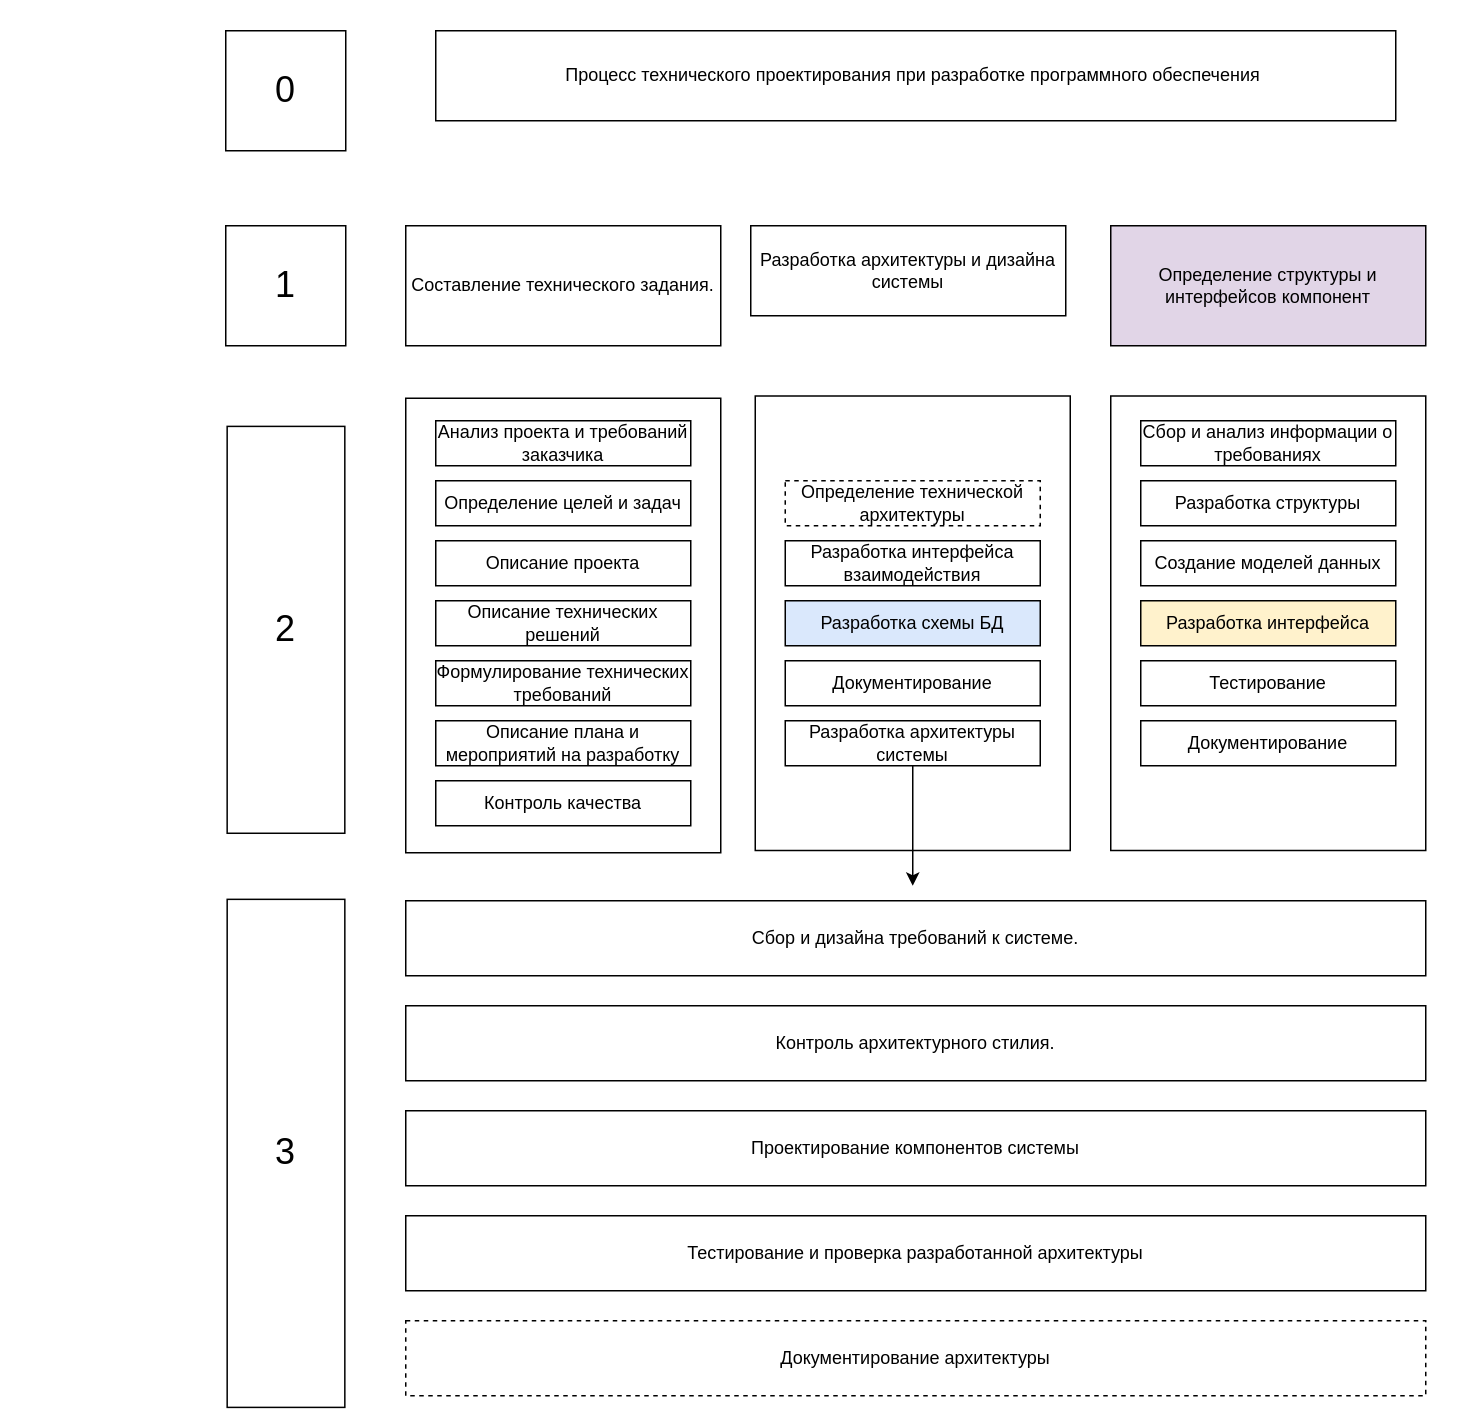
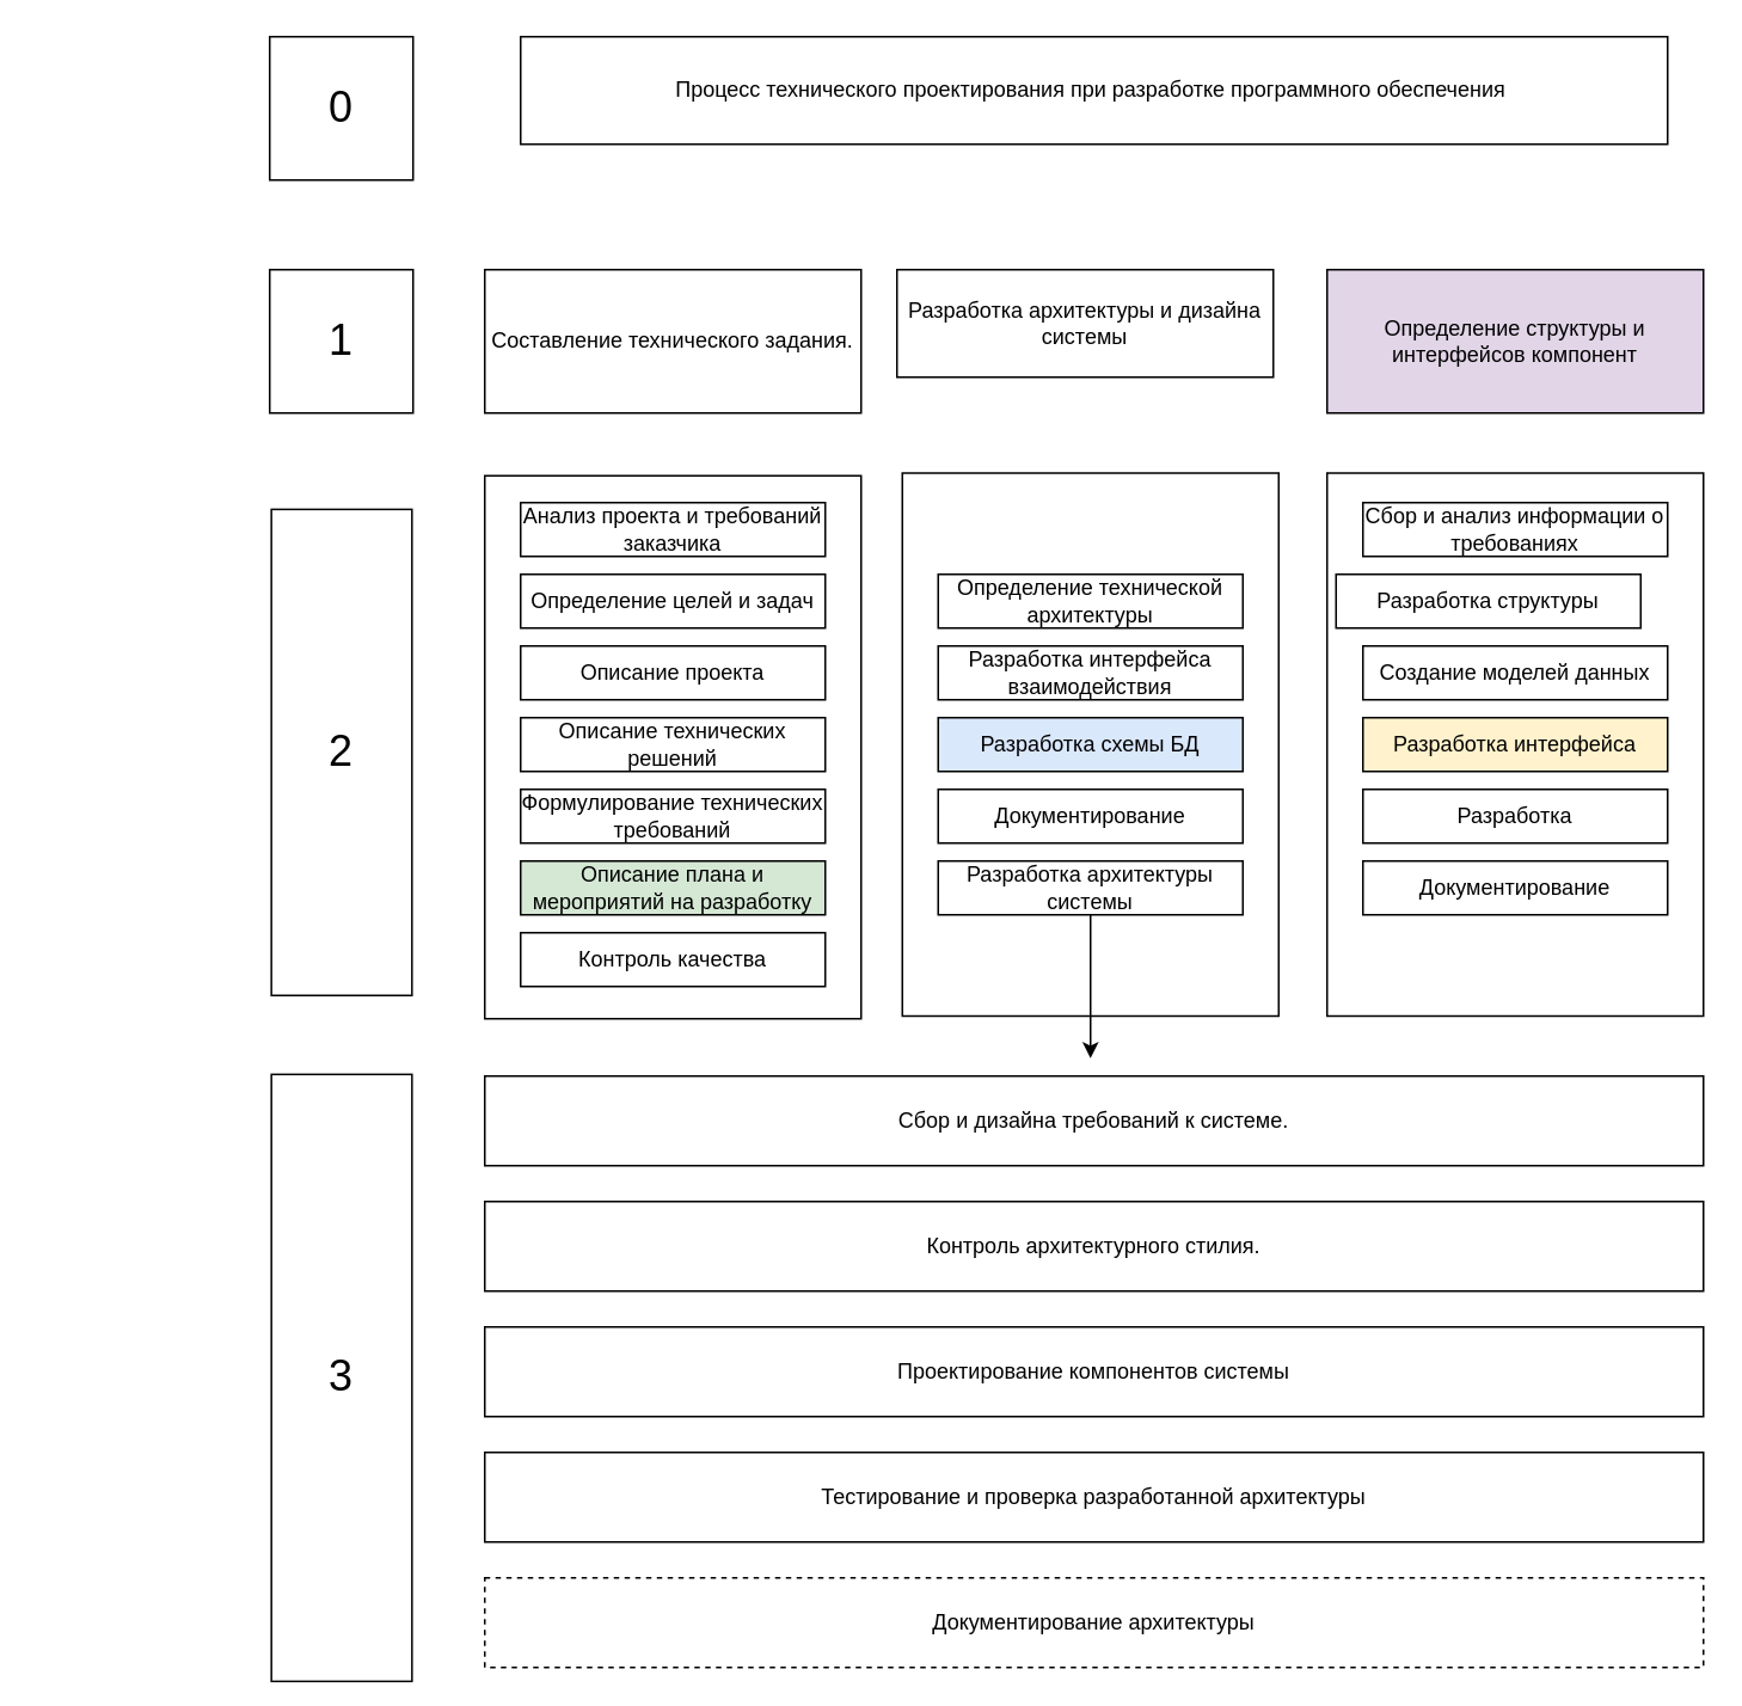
  <mxCell id="0" />
  <mxCell id="1" parent="0" />
  <mxCell id="2" value="" style="rounded=0;whiteSpace=wrap;html=1;" vertex="1" parent="1"><mxGeometry x="740" y="263.5" width="210" height="303" as="geometry" /></mxCell>
  <mxCell id="3" value="" style="rounded=0;whiteSpace=wrap;html=1;" vertex="1" parent="1"><mxGeometry x="503" y="263.5" width="210" height="303" as="geometry" /></mxCell>
  <mxCell id="4" value="" style="rounded=0;whiteSpace=wrap;html=1;" vertex="1" parent="1"><mxGeometry x="270" y="265" width="210" height="303" as="geometry" /></mxCell>
  <mxCell id="5" value="&lt;font style=&quot;font-size: 24px;&quot;&gt;0&lt;/font&gt;" style="whiteSpace=wrap;html=1;aspect=fixed;" vertex="1" parent="1"><mxGeometry x="150" y="20" width="80" height="80" as="geometry" /></mxCell>
  <mxCell id="6" value="&lt;font style=&quot;font-size: 24px;&quot;&gt;1&lt;/font&gt;" style="whiteSpace=wrap;html=1;aspect=fixed;" vertex="1" parent="1"><mxGeometry x="150" y="150" width="80" height="80" as="geometry" /></mxCell>
  <mxCell id="7" value="Составление технического задания.&lt;span id=&quot;docs-internal-guid-1ce19b6f-7fff-adcd-dc5f-92247fde6c45&quot;&gt;&lt;/span&gt;&lt;span id=&quot;docs-internal-guid-1ce19b6f-7fff-adcd-dc5f-92247fde6c45&quot;&gt;&lt;/span&gt;&lt;span id=&quot;docs-internal-guid-1ce19b6f-7fff-adcd-dc5f-92247fde6c45&quot;&gt;&lt;/span&gt;&lt;span id=&quot;docs-internal-guid-1ce19b6f-7fff-adcd-dc5f-92247fde6c45&quot;&gt;&lt;/span&gt;&lt;span id=&quot;docs-internal-guid-1ce19b6f-7fff-adcd-dc5f-92247fde6c45&quot;&gt;&lt;/span&gt;" style="rounded=0;whiteSpace=wrap;html=1;" vertex="1" parent="1"><mxGeometry x="270" y="150" width="210" height="80" as="geometry" /></mxCell>
  <mxCell id="8" value="Разработка архитектуры и дизайна системы&lt;span id=&quot;docs-internal-guid-1ce19b6f-7fff-adcd-dc5f-92247fde6c45&quot;&gt;&lt;/span&gt;&lt;span id=&quot;docs-internal-guid-1ce19b6f-7fff-adcd-dc5f-92247fde6c45&quot;&gt;&lt;/span&gt;&lt;span id=&quot;docs-internal-guid-1ce19b6f-7fff-adcd-dc5f-92247fde6c45&quot;&gt;&lt;/span&gt;&lt;span id=&quot;docs-internal-guid-1ce19b6f-7fff-adcd-dc5f-92247fde6c45&quot;&gt;&lt;/span&gt;&lt;span id=&quot;docs-internal-guid-1ce19b6f-7fff-adcd-dc5f-92247fde6c45&quot;&gt;&lt;/span&gt;" style="rounded=0;whiteSpace=wrap;html=1;" vertex="1" parent="1"><mxGeometry x="500" y="150" width="210" height="60" as="geometry" /></mxCell>
  <mxCell id="9" value="Определение структуры и интерфейсов компонент&lt;span id=&quot;docs-internal-guid-1ce19b6f-7fff-adcd-dc5f-92247fde6c45&quot;&gt;&lt;/span&gt;&lt;span id=&quot;docs-internal-guid-1ce19b6f-7fff-adcd-dc5f-92247fde6c45&quot;&gt;&lt;/span&gt;&lt;span id=&quot;docs-internal-guid-1ce19b6f-7fff-adcd-dc5f-92247fde6c45&quot;&gt;&lt;/span&gt;&lt;span id=&quot;docs-internal-guid-1ce19b6f-7fff-adcd-dc5f-92247fde6c45&quot;&gt;&lt;/span&gt;&lt;span id=&quot;docs-internal-guid-1ce19b6f-7fff-adcd-dc5f-92247fde6c45&quot;&gt;&lt;/span&gt;" style="rounded=0;whiteSpace=wrap;html=1;fillColor=#e1d5e7;" vertex="1" parent="1"><mxGeometry x="740" y="150" width="210" height="80" as="geometry" /></mxCell>
  <mxCell id="10" value="Процесс технического проектирования при разработке программного обеспечения&amp;nbsp;" style="rounded=0;whiteSpace=wrap;html=1;" vertex="1" parent="1"><mxGeometry x="290" y="20" width="640" height="60" as="geometry" /></mxCell>
  <mxCell id="11" value="Анализ проекта и требований заказчика" style="rounded=0;whiteSpace=wrap;html=1;" vertex="1" parent="1"><mxGeometry x="290" y="280" width="170" height="30" as="geometry" /></mxCell>
  <mxCell id="12" value="Определение целей и задач" style="rounded=0;whiteSpace=wrap;html=1;" vertex="1" parent="1"><mxGeometry x="290" y="320" width="170" height="30" as="geometry" /></mxCell>
  <mxCell id="13" value="Описание проекта" style="rounded=0;whiteSpace=wrap;html=1;" vertex="1" parent="1"><mxGeometry x="290" y="360" width="170" height="30" as="geometry" /></mxCell>
  <mxCell id="14" value="Описание технических решений" style="rounded=0;whiteSpace=wrap;html=1;" vertex="1" parent="1"><mxGeometry x="290" y="400" width="170" height="30" as="geometry" /></mxCell>
  <mxCell id="15" value="Формулирование технических требований" style="rounded=0;whiteSpace=wrap;html=1;" vertex="1" parent="1"><mxGeometry x="290" y="440" width="170" height="30" as="geometry" /></mxCell>
- <mxCell id="16" value="Описание плана и мероприятий на разработку" style="rounded=0;whiteSpace=wrap;html=1;" vertex="1" parent="1"><mxGeometry x="290" y="480" width="170" height="30" as="geometry" /></mxCell>
+ <mxCell id="16" value="Описание плана и мероприятий на разработку" style="rounded=0;whiteSpace=wrap;html=1;fillColor=#d5e8d4;" vertex="1" parent="1"><mxGeometry x="290" y="480" width="170" height="30" as="geometry" /></mxCell>
  <mxCell id="17" value="Контроль качества" style="rounded=0;whiteSpace=wrap;html=1;" vertex="1" parent="1"><mxGeometry x="290" y="520" width="170" height="30" as="geometry" /></mxCell>
  <mxCell id="18" value="&lt;font style=&quot;font-size: 24px;&quot;&gt;2&lt;/font&gt;" style="rounded=0;whiteSpace=wrap;html=1;rotation=90;horizontal=0;" vertex="1" parent="1"><mxGeometry x="54.54" y="380.16" width="271.25" height="78.44" as="geometry" /></mxCell>
  <mxCell id="19" value="Сбор и анализ информации о требованиях" style="rounded=0;whiteSpace=wrap;html=1;" vertex="1" parent="1"><mxGeometry x="760" y="280" width="170" height="30" as="geometry" /></mxCell>
- <mxCell id="20" value="Разработка структуры" style="rounded=0;whiteSpace=wrap;html=1;" vertex="1" parent="1"><mxGeometry x="760" y="320" width="170" height="30" as="geometry" /></mxCell>
+ <mxCell id="20" value="Разработка структуры" style="rounded=0;whiteSpace=wrap;html=1;" vertex="1" parent="1"><mxGeometry x="745" y="320" width="170" height="30" as="geometry" /></mxCell>
  <mxCell id="21" value="Создание моделей данных" style="rounded=0;whiteSpace=wrap;html=1;" vertex="1" parent="1"><mxGeometry x="760" y="360" width="170" height="30" as="geometry" /></mxCell>
  <mxCell id="22" value="Разработка интерфейса" style="rounded=0;whiteSpace=wrap;html=1;fillColor=#fff2cc;" vertex="1" parent="1"><mxGeometry x="760" y="400" width="170" height="30" as="geometry" /></mxCell>
- <mxCell id="23" value="Тестирование" style="rounded=0;whiteSpace=wrap;html=1;" vertex="1" parent="1"><mxGeometry x="760" y="440" width="170" height="30" as="geometry" /></mxCell>
+ <mxCell id="23" value="Разработка" style="rounded=0;whiteSpace=wrap;html=1;" vertex="1" parent="1"><mxGeometry x="760" y="440" width="170" height="30" as="geometry" /></mxCell>
  <mxCell id="24" value="Документирование" style="rounded=0;whiteSpace=wrap;html=1;" vertex="1" parent="1"><mxGeometry x="760" y="480" width="170" height="30" as="geometry" /></mxCell>
- <mxCell id="25" value="Определение технической архитектуры" style="rounded=0;whiteSpace=wrap;html=1;dashed=1;" vertex="1" parent="1"><mxGeometry x="523" y="320" width="170" height="30" as="geometry" /></mxCell>
+ <mxCell id="25" value="Определение технической архитектуры" style="rounded=0;whiteSpace=wrap;html=1;" vertex="1" parent="1"><mxGeometry x="523" y="320" width="170" height="30" as="geometry" /></mxCell>
  <mxCell id="26" value="Разработка интерфейса взаимодействия" style="rounded=0;whiteSpace=wrap;html=1;" vertex="1" parent="1"><mxGeometry x="523" y="360" width="170" height="30" as="geometry" /></mxCell>
  <mxCell id="27" value="Разработка схемы БД" style="rounded=0;whiteSpace=wrap;html=1;fillColor=#dae8fc;" vertex="1" parent="1"><mxGeometry x="523" y="400" width="170" height="30" as="geometry" /></mxCell>
  <mxCell id="28" value="Документирование" style="rounded=0;whiteSpace=wrap;html=1;" vertex="1" parent="1"><mxGeometry x="523" y="440" width="170" height="30" as="geometry" /></mxCell>
  <mxCell id="29" style="edgeStyle=orthogonalEdgeStyle;rounded=0;orthogonalLoop=1;jettySize=auto;html=1;" edge="1" parent="1" source="30"><mxGeometry relative="1" as="geometry"><mxPoint x="608" y="590" as="targetPoint" /></mxGeometry></mxCell>
  <mxCell id="30" value="Разработка архитектуры системы" style="rounded=0;whiteSpace=wrap;html=1;" vertex="1" parent="1"><mxGeometry x="523" y="480" width="170" height="30" as="geometry" /></mxCell>
  <mxCell id="31" value="Сбор и дизайна требований к системе." style="rounded=0;whiteSpace=wrap;html=1;" vertex="1" parent="1"><mxGeometry x="270" y="600" width="680" height="50" as="geometry" /></mxCell>
  <mxCell id="32" value="&lt;font style=&quot;font-size: 24px;&quot;&gt;3&lt;/font&gt;" style="rounded=0;whiteSpace=wrap;html=1;rotation=90;horizontal=0;" vertex="1" parent="1"><mxGeometry x="20.82" y="729.19" width="338.7" height="78.44" as="geometry" /></mxCell>
  <mxCell id="33" value="Контроль архитектурного стилия.&lt;br&gt;&lt;span id=&quot;docs-internal-guid-8a38d6b3-7fff-af8e-d947-03c2d5639c11&quot;&gt;&lt;/span&gt;" style="rounded=0;whiteSpace=wrap;html=1;" vertex="1" parent="1"><mxGeometry x="270" y="670" width="680" height="50" as="geometry" /></mxCell>
  <mxCell id="34" value="&lt;span id=&quot;docs-internal-guid-ddb19a6d-7fff-d3a7-669f-7886de46d179&quot;&gt;&lt;/span&gt;Проектирование компонентов системы" style="rounded=0;whiteSpace=wrap;html=1;" vertex="1" parent="1"><mxGeometry x="270" y="740" width="680" height="50" as="geometry" /></mxCell>
  <mxCell id="35" value="&lt;span id=&quot;docs-internal-guid-ddb19a6d-7fff-d3a7-669f-7886de46d179&quot;&gt;&lt;/span&gt;Тестирование и проверка разработанной архитектуры" style="rounded=0;whiteSpace=wrap;html=1;" vertex="1" parent="1"><mxGeometry x="270" y="810" width="680" height="50" as="geometry" /></mxCell>
  <mxCell id="36" value="&lt;span id=&quot;docs-internal-guid-ddb19a6d-7fff-d3a7-669f-7886de46d179&quot;&gt;&lt;/span&gt;Документирование архитектуры" style="rounded=0;whiteSpace=wrap;html=1;dashed=1;" vertex="1" parent="1"><mxGeometry x="270" y="880" width="680" height="50" as="geometry" /></mxCell>
